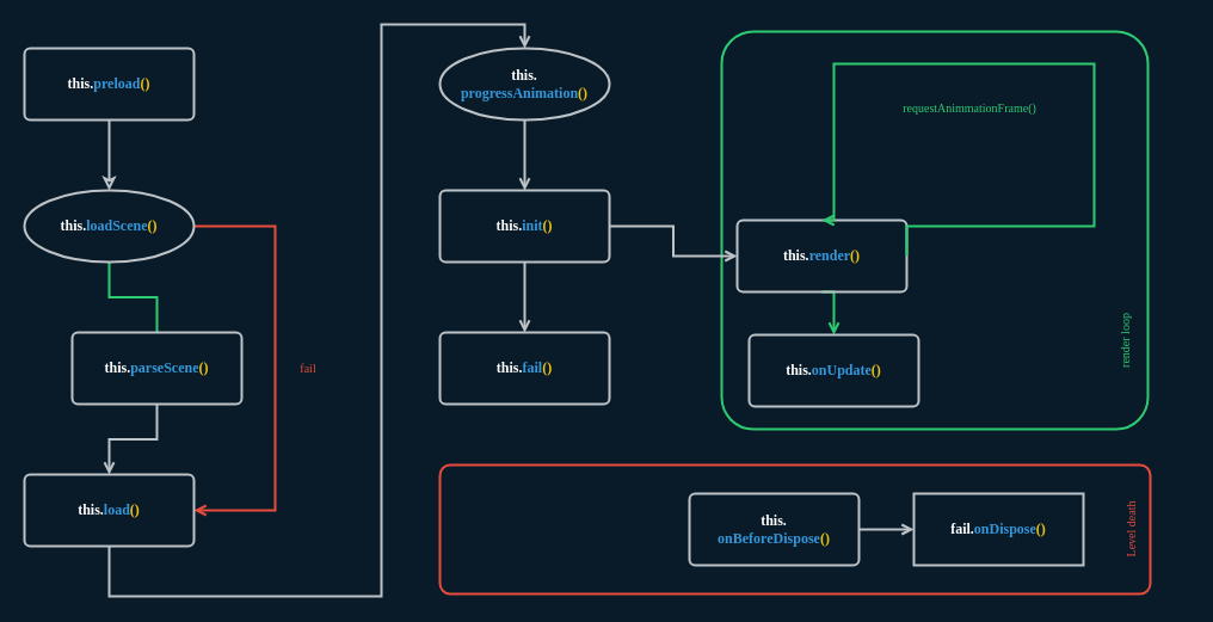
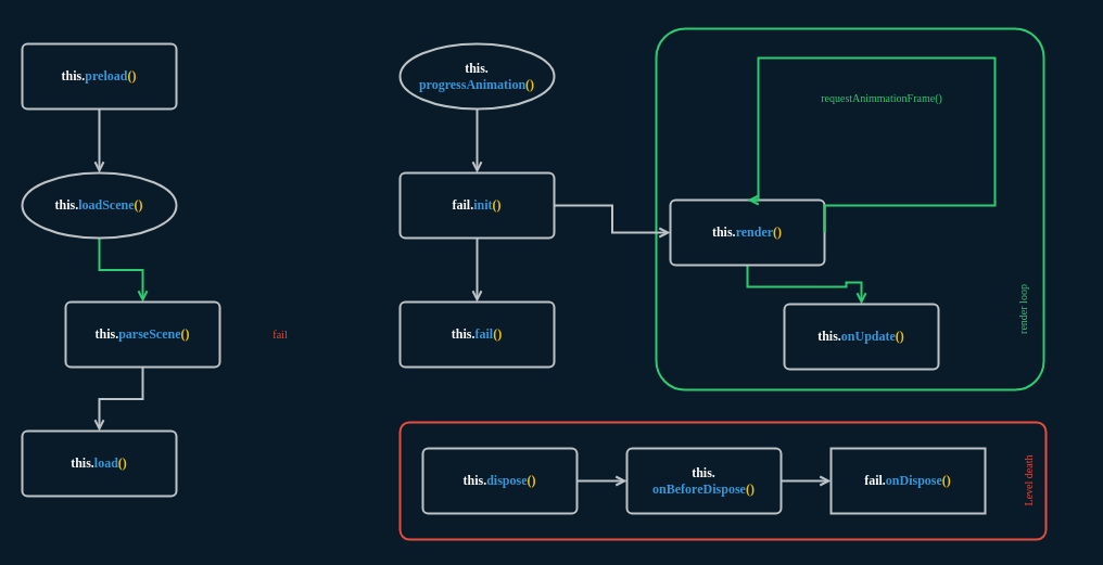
  <mxCell id="0" />
  <mxCell id="1" parent="0" />
  <mxCell id="2" value="" style="rounded=1;whiteSpace=wrap;html=1;fillColor=none;strokeWidth=2;fontFamily=JetBrains Mono ExtraBold;perimeterSpacing=0;arcSize=8;strokeColor=#E74C3C;" vertex="1" parent="1"><mxGeometry x="368" y="389" width="595" height="108" as="geometry" /></mxCell>
  <mxCell id="3" value="" style="rounded=1;whiteSpace=wrap;html=1;fillColor=none;strokeWidth=2;fontFamily=JetBrains Mono ExtraBold;perimeterSpacing=0;arcSize=8;strokeColor=#2ECC71;" vertex="1" parent="1"><mxGeometry x="604" y="26" width="357" height="333" as="geometry" /></mxCell>
- <mxCell id="4" style="edgeStyle=orthogonalEdgeStyle;rounded=0;orthogonalLoop=1;jettySize=auto;html=1;exitX=0.5;exitY=1;exitDx=0;exitDy=0;strokeWidth=2;endArrow=classic;endFill=0;strokeColor=#BDC3C7;" edge="1" parent="1" source="5" target="8"><mxGeometry relative="1" as="geometry" /></mxCell>
+ <mxCell id="4" style="edgeStyle=orthogonalEdgeStyle;rounded=0;orthogonalLoop=1;jettySize=auto;html=1;exitX=0.5;exitY=1;exitDx=0;exitDy=0;strokeWidth=2;endArrow=open;endFill=0;strokeColor=#BDC3C7;" edge="1" parent="1" source="5" target="8"><mxGeometry relative="1" as="geometry" /></mxCell>
  <mxCell id="5" value="&lt;b&gt;&lt;font color=&quot;#ffffff&quot;&gt;this.&lt;/font&gt;&lt;font color=&quot;#3498db&quot;&gt;preload&lt;/font&gt;&lt;font color=&quot;#f1c40f&quot;&gt;()&lt;/font&gt;&lt;/b&gt;" style="rounded=1;whiteSpace=wrap;html=1;fillColor=none;strokeWidth=2;fontFamily=JetBrains Mono ExtraBold;perimeterSpacing=0;arcSize=8;strokeColor=#bdc3c7;" vertex="1" parent="1"><mxGeometry x="20" y="40" width="142" height="60" as="geometry" /></mxCell>
- <mxCell id="6" style="edgeStyle=orthogonalEdgeStyle;rounded=0;orthogonalLoop=1;jettySize=auto;html=1;exitX=0.5;exitY=1;exitDx=0;exitDy=0;endArrow=none;endFill=0;strokeWidth=2;strokeColor=#2ecc71;" edge="1" parent="1" source="8" target="10"><mxGeometry relative="1" as="geometry" /></mxCell>
- <mxCell id="7" style="edgeStyle=orthogonalEdgeStyle;rounded=0;orthogonalLoop=1;jettySize=auto;html=1;exitX=1;exitY=0.5;exitDx=0;exitDy=0;entryX=1;entryY=0.5;entryDx=0;entryDy=0;endArrow=open;endFill=0;strokeWidth=2;strokeColor=#e74c3c;" edge="1" parent="1" source="8" target="12"><mxGeometry relative="1" as="geometry"><Array as="points"><mxPoint x="230" y="189" /><mxPoint x="230" y="427" /></Array></mxGeometry></mxCell>
+ <mxCell id="6" style="edgeStyle=orthogonalEdgeStyle;rounded=0;orthogonalLoop=1;jettySize=auto;html=1;exitX=0.5;exitY=1;exitDx=0;exitDy=0;endArrow=open;endFill=0;strokeWidth=2;strokeColor=#2ecc71;" edge="1" parent="1" source="8" target="10"><mxGeometry relative="1" as="geometry" /></mxCell>
  <mxCell id="8" value="&lt;b&gt;&lt;font color=&quot;#ffffff&quot;&gt;this.&lt;/font&gt;&lt;font color=&quot;#3498db&quot;&gt;loadScene&lt;/font&gt;&lt;font color=&quot;#f1c40f&quot;&gt;()&lt;/font&gt;&lt;/b&gt;" style="ellipse;whiteSpace=wrap;html=1;fillColor=none;strokeWidth=2;fontFamily=JetBrains Mono ExtraBold;perimeterSpacing=0;arcSize=8;strokeColor=#BDC3C7;" vertex="1" parent="1"><mxGeometry x="20" y="159" width="142" height="60" as="geometry" /></mxCell>
  <mxCell id="9" style="edgeStyle=orthogonalEdgeStyle;rounded=0;orthogonalLoop=1;jettySize=auto;html=1;exitX=0.5;exitY=1;exitDx=0;exitDy=0;entryX=0.5;entryY=0;entryDx=0;entryDy=0;endArrow=open;endFill=0;strokeWidth=2;strokeColor=#BDC3C7;" edge="1" parent="1" source="10" target="12"><mxGeometry relative="1" as="geometry" /></mxCell>
  <mxCell id="10" value="&lt;b&gt;&lt;font color=&quot;#ffffff&quot;&gt;this.&lt;/font&gt;&lt;font color=&quot;#3498db&quot;&gt;parseScene&lt;/font&gt;&lt;font color=&quot;#f1c40f&quot;&gt;()&lt;/font&gt;&lt;/b&gt;" style="rounded=1;whiteSpace=wrap;html=1;fillColor=none;strokeWidth=2;fontFamily=JetBrains Mono ExtraBold;perimeterSpacing=0;arcSize=8;strokeColor=#BDC3C7;" vertex="1" parent="1"><mxGeometry x="60" y="278" width="142" height="60" as="geometry" /></mxCell>
- <mxCell id="11" style="edgeStyle=orthogonalEdgeStyle;rounded=0;orthogonalLoop=1;jettySize=auto;html=1;exitX=0.5;exitY=1;exitDx=0;exitDy=0;entryX=0.5;entryY=0;entryDx=0;entryDy=0;endArrow=open;endFill=0;strokeColor=#BDC3C7;strokeWidth=2;" edge="1" parent="1" source="12" target="15"><mxGeometry relative="1" as="geometry"><Array as="points"><mxPoint x="91" y="499" /><mxPoint x="319" y="499" /><mxPoint x="319" y="20" /><mxPoint x="439" y="20" /></Array></mxGeometry></mxCell>
  <mxCell id="12" value="&lt;b&gt;&lt;font color=&quot;#ffffff&quot;&gt;this.&lt;/font&gt;&lt;font color=&quot;#3498db&quot;&gt;load&lt;/font&gt;&lt;font color=&quot;#f1c40f&quot;&gt;()&lt;/font&gt;&lt;/b&gt;" style="rounded=1;whiteSpace=wrap;html=1;fillColor=none;strokeWidth=2;fontFamily=JetBrains Mono ExtraBold;perimeterSpacing=0;arcSize=8;strokeColor=#BDC3C7;" vertex="1" parent="1"><mxGeometry x="20" y="397" width="142" height="60" as="geometry" /></mxCell>
  <mxCell id="13" value="&lt;font face=&quot;JetBrains Mono ExtraBold&quot; style=&quot;font-size: 10px&quot; color=&quot;#e74c3c&quot;&gt;fail&lt;/font&gt;" style="text;html=1;strokeColor=none;fillColor=none;align=center;verticalAlign=middle;whiteSpace=wrap;rounded=0;" vertex="1" parent="1"><mxGeometry x="238" y="298" width="40" height="20" as="geometry" /></mxCell>
  <mxCell id="14" style="edgeStyle=orthogonalEdgeStyle;rounded=0;orthogonalLoop=1;jettySize=auto;html=1;exitX=0.5;exitY=1;exitDx=0;exitDy=0;entryX=0.5;entryY=0;entryDx=0;entryDy=0;endArrow=open;endFill=0;strokeColor=#BDC3C7;strokeWidth=2;" edge="1" parent="1" source="15" target="18"><mxGeometry relative="1" as="geometry" /></mxCell>
  <mxCell id="15" value="&lt;b&gt;&lt;font color=&quot;#ffffff&quot;&gt;this.&lt;br&gt;&lt;/font&gt;&lt;font color=&quot;#3498db&quot;&gt;progressAnimation&lt;/font&gt;&lt;font color=&quot;#f1c40f&quot;&gt;()&lt;/font&gt;&lt;/b&gt;" style="ellipse;whiteSpace=wrap;html=1;fillColor=none;strokeWidth=2;fontFamily=JetBrains Mono ExtraBold;perimeterSpacing=0;arcSize=8;strokeColor=#BDC3C7;" vertex="1" parent="1"><mxGeometry x="368" y="40" width="142" height="60" as="geometry" /></mxCell>
  <mxCell id="16" style="edgeStyle=orthogonalEdgeStyle;rounded=0;orthogonalLoop=1;jettySize=auto;html=1;exitX=0.5;exitY=1;exitDx=0;exitDy=0;entryX=0.5;entryY=0;entryDx=0;entryDy=0;endArrow=open;endFill=0;strokeColor=#BDC3C7;strokeWidth=2;" edge="1" parent="1" source="18" target="19"><mxGeometry relative="1" as="geometry" /></mxCell>
  <mxCell id="17" style="edgeStyle=orthogonalEdgeStyle;rounded=0;orthogonalLoop=1;jettySize=auto;html=1;exitX=1;exitY=0.5;exitDx=0;exitDy=0;entryX=0;entryY=0.5;entryDx=0;entryDy=0;endArrow=open;endFill=0;strokeColor=#BDC3C7;strokeWidth=2;" edge="1" parent="1" source="18" target="21"><mxGeometry relative="1" as="geometry" /></mxCell>
- <mxCell id="18" value="&lt;b&gt;&lt;font color=&quot;#ffffff&quot;&gt;this.&lt;/font&gt;&lt;font color=&quot;#3498db&quot;&gt;init&lt;/font&gt;&lt;font color=&quot;#f1c40f&quot;&gt;()&lt;/font&gt;&lt;/b&gt;" style="rounded=1;whiteSpace=wrap;html=1;fillColor=none;strokeWidth=2;fontFamily=JetBrains Mono ExtraBold;perimeterSpacing=0;arcSize=8;strokeColor=#BDC3C7;" vertex="1" parent="1"><mxGeometry x="368" y="159" width="142" height="60" as="geometry" /></mxCell>
+ <mxCell id="18" value="&lt;b&gt;&lt;font color=&quot;#ffffff&quot;&gt;fail.&lt;/font&gt;&lt;font color=&quot;#3498db&quot;&gt;init&lt;/font&gt;&lt;font color=&quot;#f1c40f&quot;&gt;()&lt;/font&gt;&lt;/b&gt;" style="rounded=1;whiteSpace=wrap;html=1;fillColor=none;strokeWidth=2;fontFamily=JetBrains Mono ExtraBold;perimeterSpacing=0;arcSize=8;strokeColor=#BDC3C7;" vertex="1" parent="1"><mxGeometry x="368" y="159" width="142" height="60" as="geometry" /></mxCell>
  <mxCell id="19" value="&lt;b&gt;&lt;font color=&quot;#ffffff&quot;&gt;this.&lt;/font&gt;&lt;font color=&quot;#3498db&quot;&gt;fail&lt;/font&gt;&lt;font color=&quot;#f1c40f&quot;&gt;()&lt;/font&gt;&lt;/b&gt;" style="rounded=1;whiteSpace=wrap;html=1;fillColor=none;strokeWidth=2;fontFamily=JetBrains Mono ExtraBold;perimeterSpacing=0;arcSize=8;strokeColor=#BDC3C7;" vertex="1" parent="1"><mxGeometry x="368" y="278" width="142" height="60" as="geometry" /></mxCell>
  <mxCell id="20" style="edgeStyle=orthogonalEdgeStyle;rounded=0;orthogonalLoop=1;jettySize=auto;html=1;exitX=0.5;exitY=1;exitDx=0;exitDy=0;entryX=0.5;entryY=0;entryDx=0;entryDy=0;endArrow=open;endFill=0;strokeColor=#2ECC71;strokeWidth=2;fontColor=#2ECC71;" edge="1" parent="1" source="21" target="24"><mxGeometry relative="1" as="geometry" /></mxCell>
  <mxCell id="21" value="&lt;b&gt;&lt;font color=&quot;#ffffff&quot;&gt;this.&lt;/font&gt;&lt;font color=&quot;#3498db&quot;&gt;render&lt;/font&gt;&lt;font color=&quot;#f1c40f&quot;&gt;()&lt;/font&gt;&lt;/b&gt;" style="rounded=1;whiteSpace=wrap;html=1;fillColor=none;strokeWidth=2;fontFamily=JetBrains Mono ExtraBold;perimeterSpacing=0;arcSize=8;strokeColor=#BDC3C7;" vertex="1" parent="1"><mxGeometry x="617" y="184" width="142" height="60" as="geometry" /></mxCell>
  <mxCell id="22" style="edgeStyle=orthogonalEdgeStyle;rounded=0;orthogonalLoop=1;jettySize=auto;html=1;exitX=1;exitY=0.5;exitDx=0;exitDy=0;entryX=0.5;entryY=0;entryDx=0;entryDy=0;endArrow=open;endFill=0;strokeWidth=2;fontColor=#2ECC71;strokeColor=#2ECC71;" edge="1" parent="1" source="21" target="21"><mxGeometry relative="1" as="geometry"><Array as="points"><mxPoint x="916" y="189" /><mxPoint x="916" y="53" /><mxPoint x="698" y="53" /></Array></mxGeometry></mxCell>
  <mxCell id="23" value="&lt;font face=&quot;JetBrains Mono ExtraBold&quot; style=&quot;font-size: 10px&quot;&gt;requestAnimmationFrame()&lt;/font&gt;" style="text;html=1;strokeColor=none;fillColor=none;align=center;verticalAlign=middle;whiteSpace=wrap;rounded=0;fontColor=#2ECC71;" vertex="1" parent="1"><mxGeometry x="792" y="80" width="40" height="20" as="geometry" /></mxCell>
- <mxCell id="24" value="&lt;b&gt;&lt;font color=&quot;#ffffff&quot;&gt;this.&lt;/font&gt;&lt;font color=&quot;#3498db&quot;&gt;onUpdate&lt;/font&gt;&lt;font color=&quot;#f1c40f&quot;&gt;()&lt;/font&gt;&lt;/b&gt;" style="rounded=1;whiteSpace=wrap;html=1;fillColor=none;strokeWidth=2;fontFamily=JetBrains Mono ExtraBold;perimeterSpacing=0;arcSize=8;strokeColor=#BDC3C7;" vertex="1" parent="1"><mxGeometry x="627" y="280" width="142" height="60" as="geometry" /></mxCell>
+ <mxCell id="24" value="&lt;b&gt;&lt;font color=&quot;#ffffff&quot;&gt;this.&lt;/font&gt;&lt;font color=&quot;#3498db&quot;&gt;onUpdate&lt;/font&gt;&lt;font color=&quot;#f1c40f&quot;&gt;()&lt;/font&gt;&lt;/b&gt;" style="rounded=1;whiteSpace=wrap;html=1;fillColor=none;strokeWidth=2;fontFamily=JetBrains Mono ExtraBold;perimeterSpacing=0;arcSize=8;strokeColor=#BDC3C7;" vertex="1" parent="1"><mxGeometry x="722" y="280" width="142" height="60" as="geometry" /></mxCell>
  <mxCell id="25" value="&lt;font face=&quot;JetBrains Mono ExtraBold&quot; style=&quot;font-size: 10px&quot;&gt;render loop&lt;/font&gt;" style="text;html=1;strokeColor=none;fillColor=none;align=center;verticalAlign=middle;whiteSpace=wrap;rounded=0;fontColor=#2ECC71;rotation=-90;" vertex="1" parent="1"><mxGeometry x="895" y="275" width="93" height="20" as="geometry" /></mxCell>
  <mxCell id="26" value="&lt;font face=&quot;JetBrains Mono ExtraBold&quot; style=&quot;font-size: 10px&quot; color=&quot;#e74c3c&quot;&gt;Level death&lt;/font&gt;" style="text;html=1;strokeColor=none;fillColor=none;align=center;verticalAlign=middle;whiteSpace=wrap;rounded=0;rotation=-90;" vertex="1" parent="1"><mxGeometry x="899" y="433" width="95" height="20" as="geometry" /></mxCell>
+ <mxCell id="27" style="edgeStyle=orthogonalEdgeStyle;rounded=0;orthogonalLoop=1;jettySize=auto;html=1;exitX=1;exitY=0.5;exitDx=0;exitDy=0;entryX=0;entryY=0.5;entryDx=0;entryDy=0;endArrow=open;endFill=0;strokeWidth=2;fontSize=12;fontColor=#2ECC71;strokeColor=#BDC3C7;" edge="1" parent="1" source="28" target="30"><mxGeometry relative="1" as="geometry" /></mxCell>
+ <mxCell id="28" value="&lt;b&gt;&lt;font color=&quot;#ffffff&quot;&gt;this.&lt;/font&gt;&lt;font color=&quot;#3498db&quot;&gt;dispose&lt;/font&gt;&lt;font color=&quot;#f1c40f&quot;&gt;()&lt;/font&gt;&lt;/b&gt;" style="rounded=1;whiteSpace=wrap;html=1;fillColor=none;strokeWidth=2;fontFamily=JetBrains Mono ExtraBold;perimeterSpacing=0;arcSize=8;strokeColor=#BDC3C7;" vertex="1" parent="1"><mxGeometry x="389" y="413" width="142" height="60" as="geometry" /></mxCell>
  <mxCell id="29" style="edgeStyle=orthogonalEdgeStyle;rounded=0;orthogonalLoop=1;jettySize=auto;html=1;exitX=1;exitY=0.5;exitDx=0;exitDy=0;endArrow=open;endFill=0;strokeColor=#BDC3C7;strokeWidth=2;fontSize=12;fontColor=#2ECC71;" edge="1" parent="1" source="30" target="31"><mxGeometry relative="1" as="geometry" /></mxCell>
  <mxCell id="30" value="&lt;b&gt;&lt;font color=&quot;#ffffff&quot;&gt;this.&lt;br&gt;&lt;/font&gt;&lt;font color=&quot;#3498db&quot;&gt;onBeforeDispose&lt;/font&gt;&lt;font color=&quot;#f1c40f&quot;&gt;()&lt;/font&gt;&lt;/b&gt;" style="rounded=1;whiteSpace=wrap;html=1;fillColor=none;strokeWidth=2;fontFamily=JetBrains Mono ExtraBold;perimeterSpacing=0;arcSize=8;strokeColor=#BDC3C7;" vertex="1" parent="1"><mxGeometry x="577" y="413" width="142" height="60" as="geometry" /></mxCell>
  <mxCell id="31" value="&lt;b&gt;&lt;font color=&quot;#ffffff&quot;&gt;fail.&lt;/font&gt;&lt;font color=&quot;#3498db&quot;&gt;onDispose&lt;/font&gt;&lt;font color=&quot;#f1c40f&quot;&gt;()&lt;/font&gt;&lt;/b&gt;" style="rounded=1;whiteSpace=wrap;html=1;fillColor=none;strokeWidth=2;fontFamily=JetBrains Mono ExtraBold;perimeterSpacing=0;arcSize=0;strokeColor=#BDC3C7;" vertex="1" parent="1"><mxGeometry x="765" y="413" width="142" height="60" as="geometry" /></mxCell>
